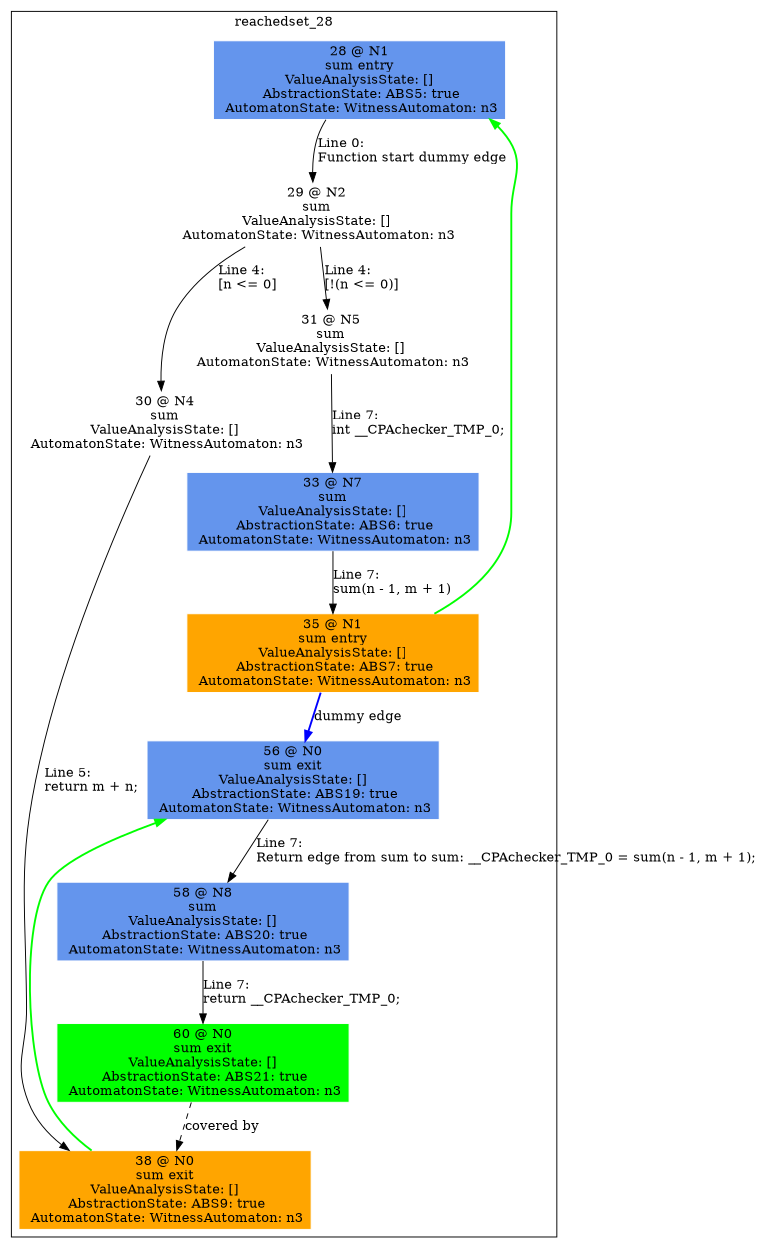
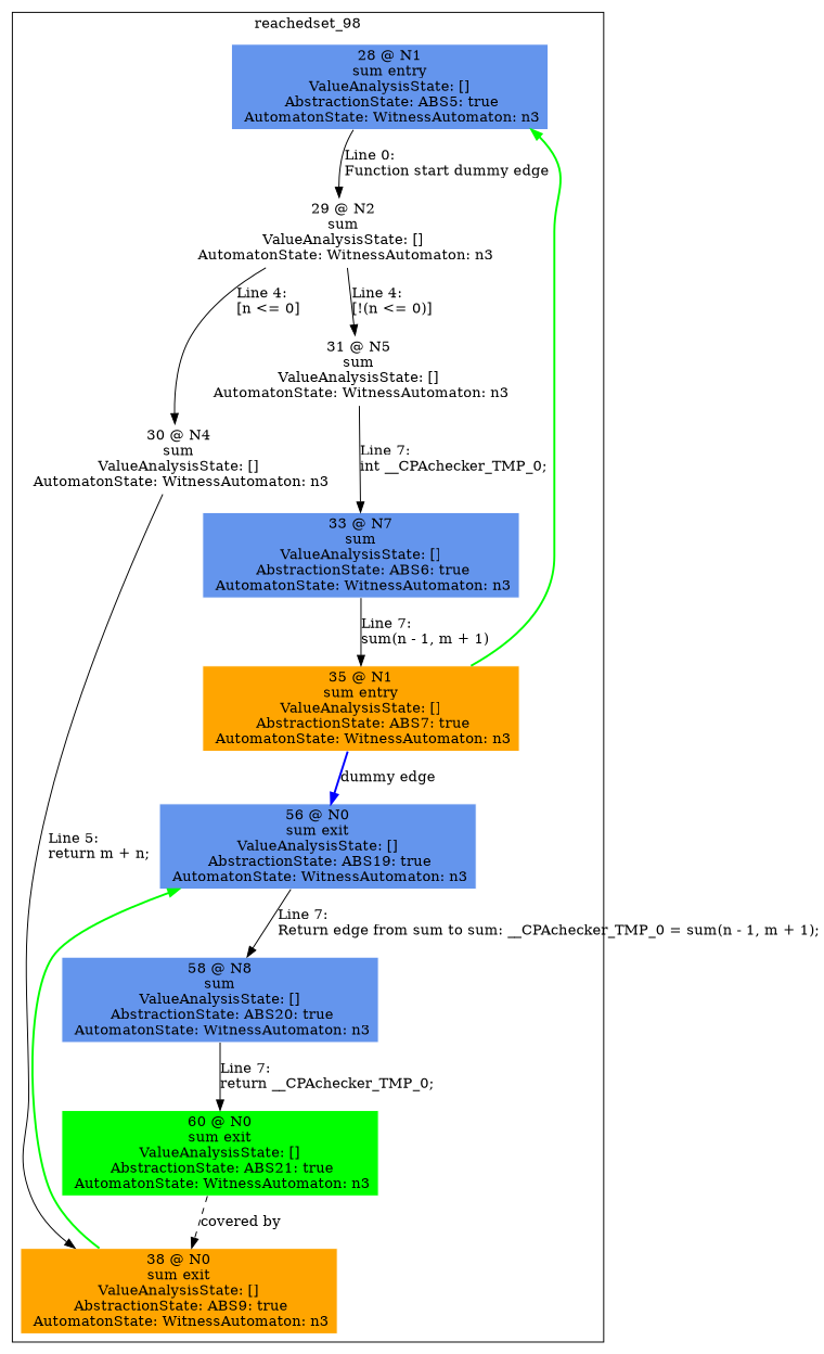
  digraph {
    node [color=white fillcolor=cornflowerblue shape=box style=filled]
    n1 [label="28 @ N1\nsum entry\nValueAnalysisState: []\n AbstractionState: ABS5: true\n AutomatonState: WitnessAutomaton: n3\n"]
    n2 [label="29 @ N2\nsum\nValueAnalysisState: []\n AutomatonState: WitnessAutomaton: n3\n" fillcolor=""]
    n3 [label="31 @ N5\nsum\nValueAnalysisState: []\n AutomatonState: WitnessAutomaton: n3\n" fillcolor=""]
    n4 [label="30 @ N4\nsum\nValueAnalysisState: []\n AutomatonState: WitnessAutomaton: n3\n" fillcolor=""]
    n5 [label="33 @ N7\nsum\nValueAnalysisState: []\n AbstractionState: ABS6: true\n AutomatonState: WitnessAutomaton: n3\n"]
    n6 [fillcolor=orange label="35 @ N1\nsum entry\nValueAnalysisState: []\n AbstractionState: ABS7: true\n AutomatonState: WitnessAutomaton: n3\n"]
    n7 [label="56 @ N0\nsum exit\nValueAnalysisState: []\n AbstractionState: ABS19: true\n AutomatonState: WitnessAutomaton: n3\n"]
    n8 [label="58 @ N8\nsum\nValueAnalysisState: []\n AbstractionState: ABS20: true\n AutomatonState: WitnessAutomaton: n3\n"]
    n9 [fillcolor=green label="60 @ N0\nsum exit\nValueAnalysisState: []\n AbstractionState: ABS21: true\n AutomatonState: WitnessAutomaton: n3\n"]
    n10 [fillcolor=orange label="38 @ N0\nsum exit\nValueAnalysisState: []\n AbstractionState: ABS9: true\n AutomatonState: WitnessAutomaton: n3\n"]
    subgraph cluster_1 {
-     label=reachedset_28
+     label=reachedset_98
      n1
      n2
      n3
      n4
      n5
      n6
      n7
      n8
      n9
      n10
    }
    n1 -> n2 [label="Line 0: \lFunction start dummy edge\l"]
    n2 -> n3 [label="Line 4: \l[!(n <= 0)]\l"]
    n2 -> n4 [label="Line 4: \l[n <= 0]\l"]
    n3 -> n5 [label="Line 7: \lint __CPAchecker_TMP_0;\l"]
    n4 -> n10 [label="Line 5: \lreturn m + n;\l"]
    n5 -> n6 [label="Line 7: \lsum(n - 1, m + 1)\l"]
    n6 -> n1 [color=green style=bold]
    n6 -> n7 [color=blue label="dummy edge" style=bold]
    n7 -> n8 [label="Line 7: \lReturn edge from sum to sum: __CPAchecker_TMP_0 = sum(n - 1, m + 1);\l"]
    n8 -> n9 [label="Line 7: \lreturn __CPAchecker_TMP_0;\l"]
    n9 -> n10 [label="covered by" style=dashed weight=0]
    n10 -> n7 [color=green style=bold]
  }
